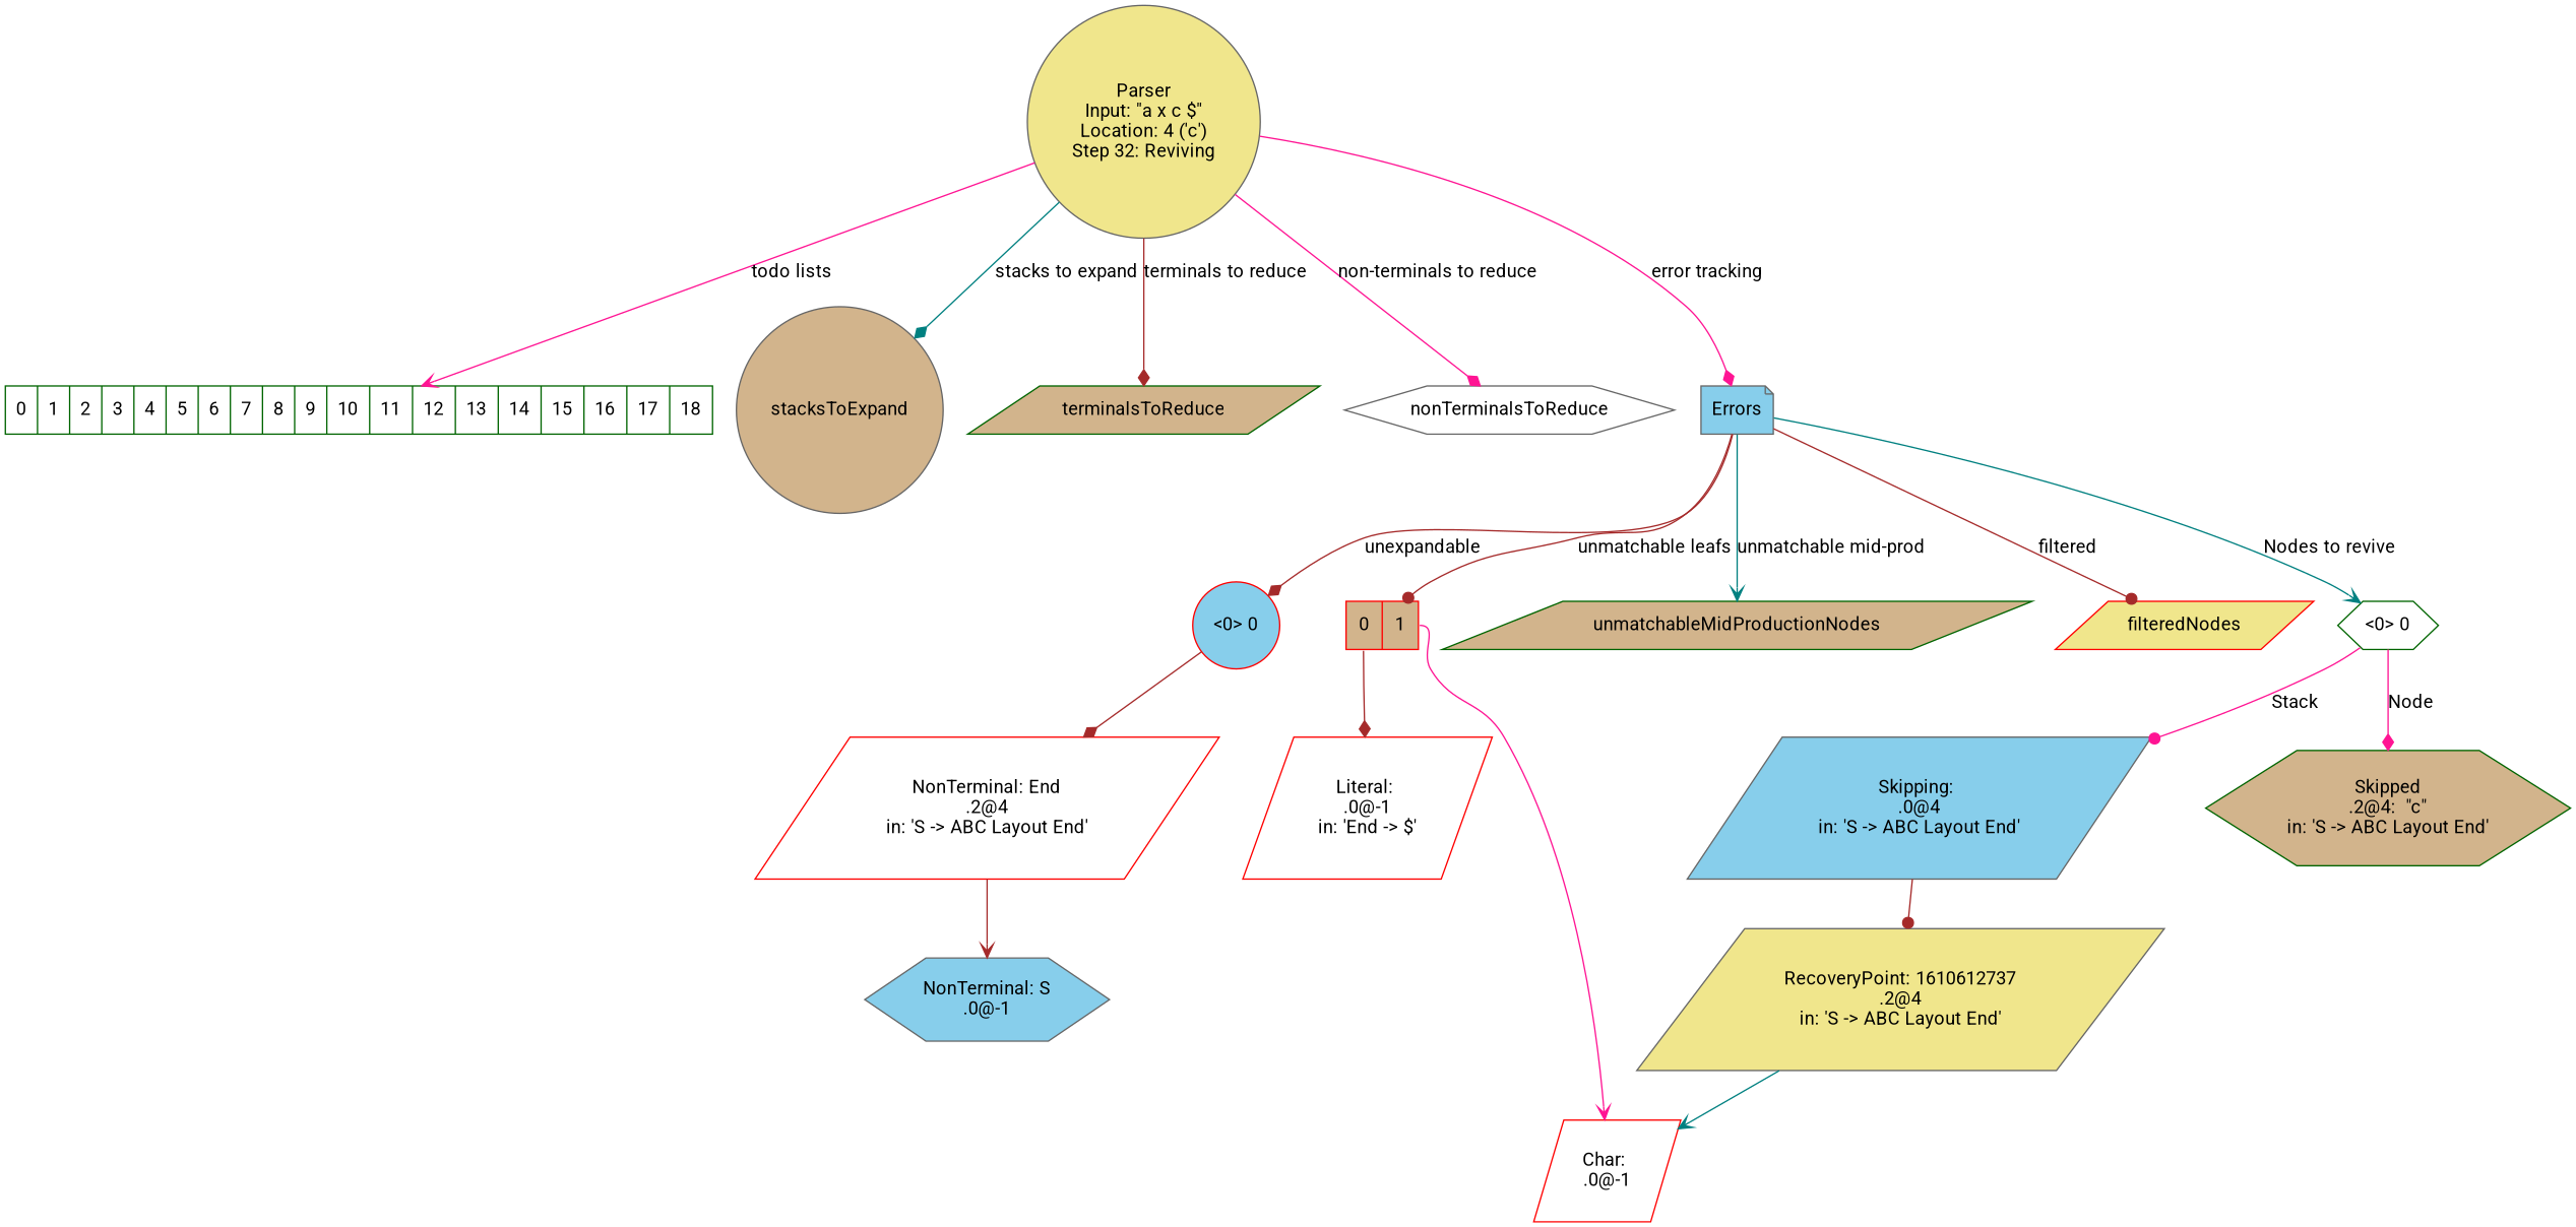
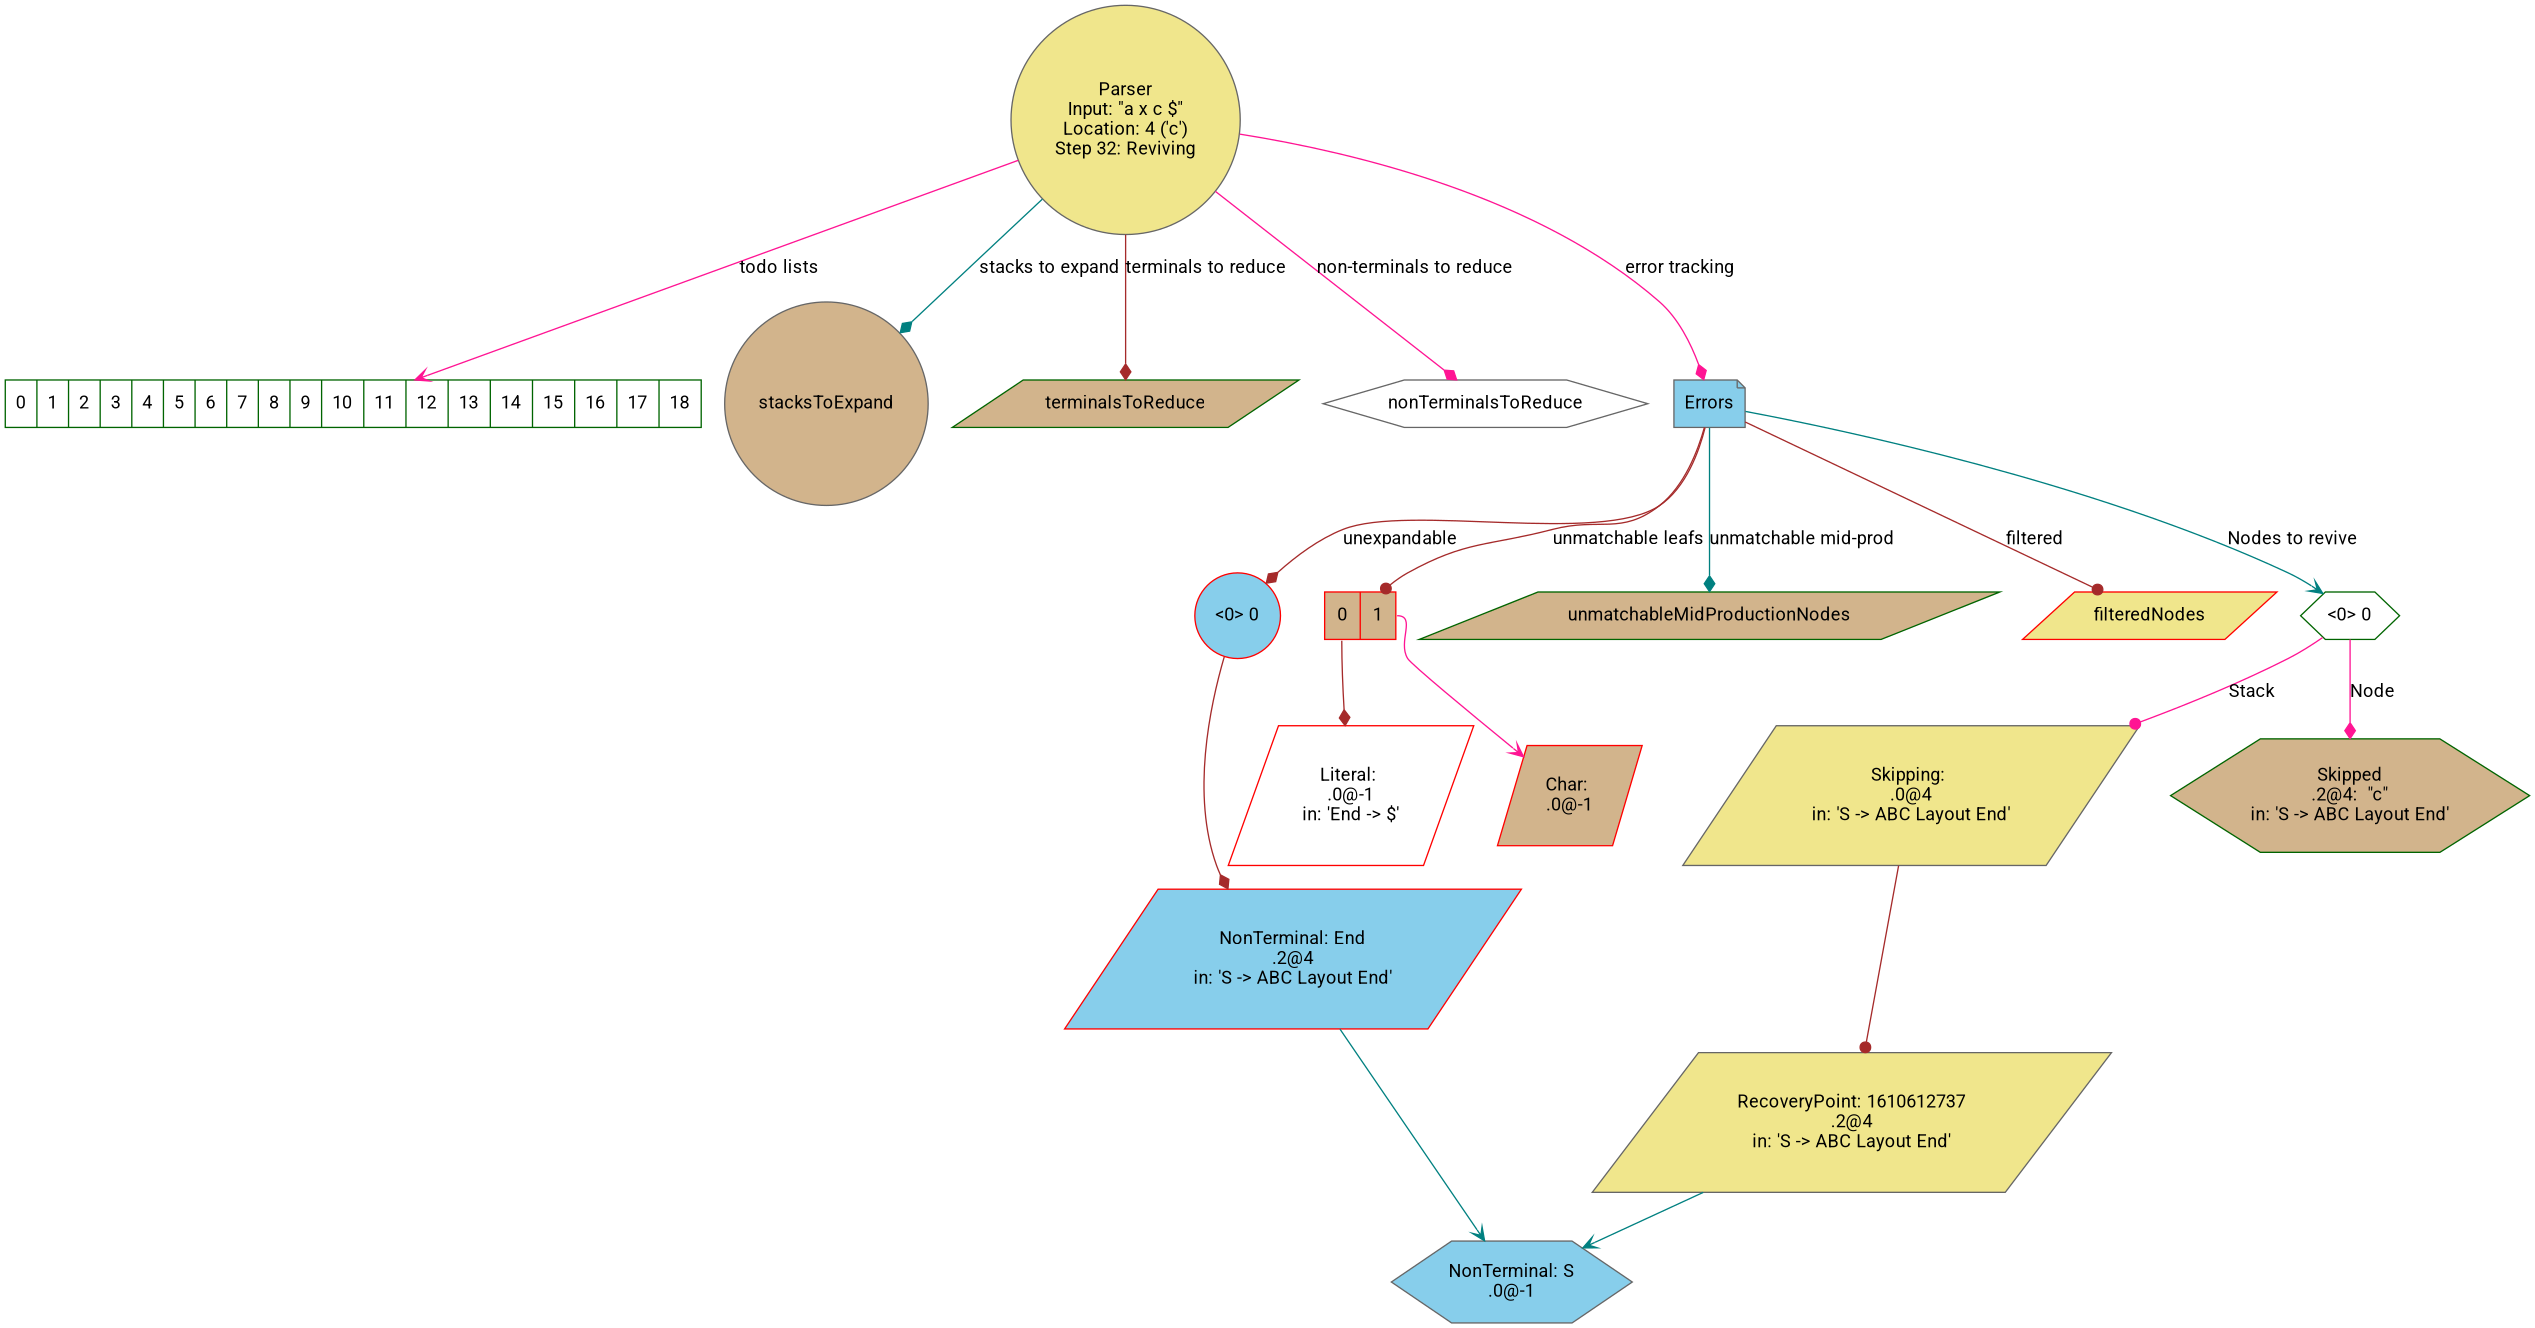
  digraph {
    fontname=Roboto
    node [color=gray40 fillcolor=tan fontname=Roboto shape=parallelogram style=filled]
    edge [arrowhead=diamond color=brown fontname=Roboto]
    n1 [fillcolor=khaki label="Parser\nInput: \"a x c $\"\nLocation: 4 ('c')\nStep 32: Reviving" shape=circle]
    n2 [color=darkgreen fillcolor=white label="<0> 0 | <1> 1 | <2> 2 | <3> 3 | <4> 4 | <5> 5 | <6> 6 | <7> 7 | <8> 8 | <9> 9 | <10> 10 | <11> 11 | <12> 12 | <13> 13 | <14> 14 | <15> 15 | <16> 16 | <17> 17 | <18> 18" shape=record]
    stacksToExpand [shape=circle]
    terminalsToReduce [color=darkgreen]
    nonTerminalsToReduce [fillcolor=white shape=hexagon]
    n6 [fillcolor=skyblue label=Errors shape=note]
    n7 [color=red fillcolor=skyblue label="<0> 0" shape=circle]
    n8 [color=red label="<0> 0 | <1> 1" shape=record]
    unmatchableMidProductionNodes [color=darkgreen]
    filteredNodes [color=red fillcolor=khaki]
    n11 [color=darkgreen fillcolor=white label="<0> 0" shape=hexagon]
-   n12 [color=red fillcolor=white label="NonTerminal: End\n.2@4\nin: 'S -> ABC Layout End'"]
+   n12 [color=red fillcolor=skyblue label="NonTerminal: End\n.2@4\nin: 'S -> ABC Layout End'"]
    n13 [fillcolor=skyblue label="NonTerminal: S\n.0@-1" shape=hexagon]
    n14 [color=red fillcolor=white label="Literal: \n.0@-1\nin: 'End -> $'"]
-   n15 [color=red fillcolor=white label="Char: \n.0@-1"]
-   n16 [fillcolor=skyblue label="Skipping: \n.0@4\nin: 'S -> ABC Layout End'"]
+   n15 [color=red label="Char: \n.0@-1"]
+   n16 [fillcolor=khaki label="Skipping: \n.0@4\nin: 'S -> ABC Layout End'"]
    n17 [color=darkgreen label="Skipped\n.2@4:  \"c\"\nin: 'S -> ABC Layout End'" shape=hexagon]
    n18 [fillcolor=khaki label="RecoveryPoint: 1610612737\n.2@4\nin: 'S -> ABC Layout End'"]
    n1 -> n2 [arrowhead=vee color=deeppink label="todo lists"]
    n1 -> stacksToExpand [color=teal label="stacks to expand"]
    n1 -> terminalsToReduce [label="terminals to reduce"]
    n1 -> nonTerminalsToReduce [color=deeppink label="non-terminals to reduce"]
    n1 -> n6 [color=deeppink label="error tracking"]
    n6 -> n7 [label=unexpandable]
    n6 -> n8 [arrowhead=dot label="unmatchable leafs"]
-   n6 -> unmatchableMidProductionNodes [arrowhead=vee color=teal label="unmatchable mid-prod"]
+   n6 -> unmatchableMidProductionNodes [color=teal label="unmatchable mid-prod"]
    n6 -> filteredNodes [arrowhead=dot label=filtered]
    n6 -> n11 [arrowhead=vee color=teal label="Nodes to revive"]
    n7 -> n12 [tailport=0]
    n8 -> n14 [tailport=0]
    n8 -> n15 [arrowhead=vee color=deeppink tailport=1]
    n11 -> n16 [arrowhead=dot color=deeppink label=Stack tailport="0:sw"]
    n11 -> n17 [color=deeppink label="Node" tailport="0:se"]
-   n12 -> n13 [arrowhead=vee]
+   n12 -> n13 [arrowhead=vee color=teal]
    n16 -> n18 [arrowhead=dot]
-   n18 -> n15 [arrowhead=vee color=teal]
+   n18 -> n13 [arrowhead=vee color=teal]
  }
